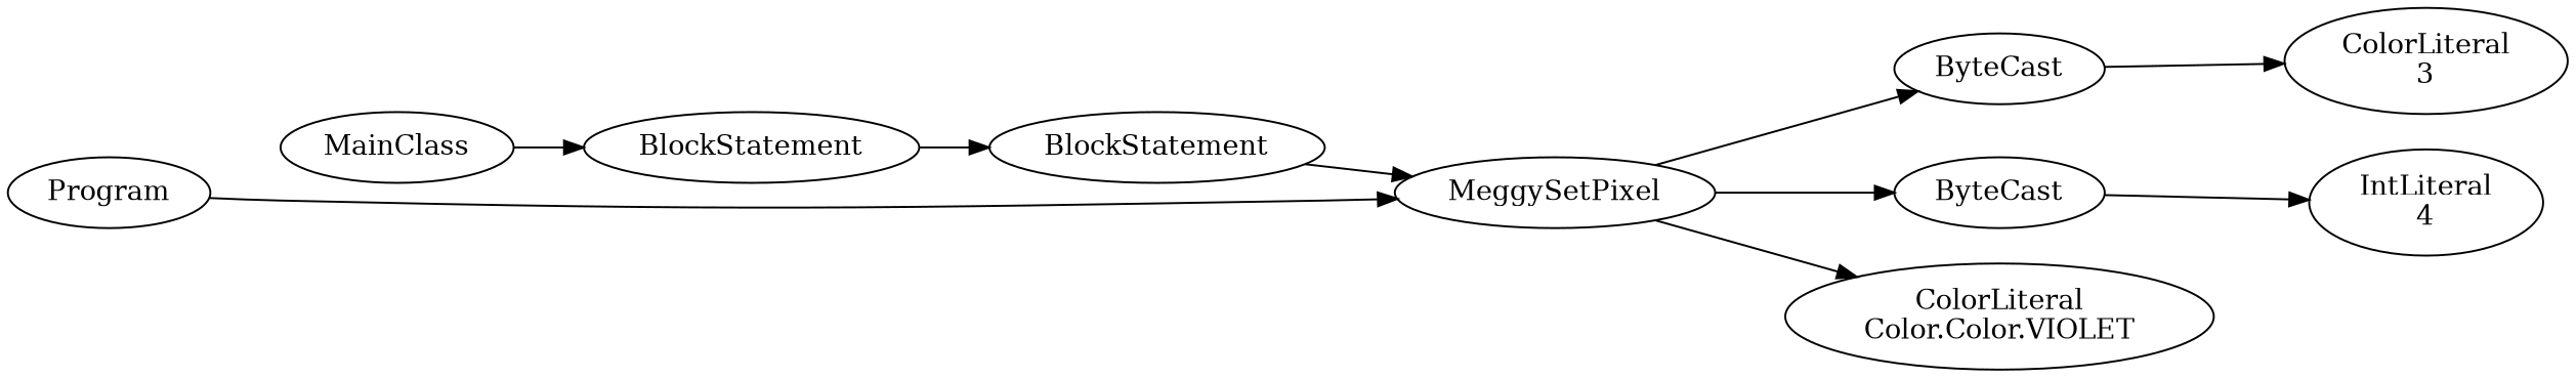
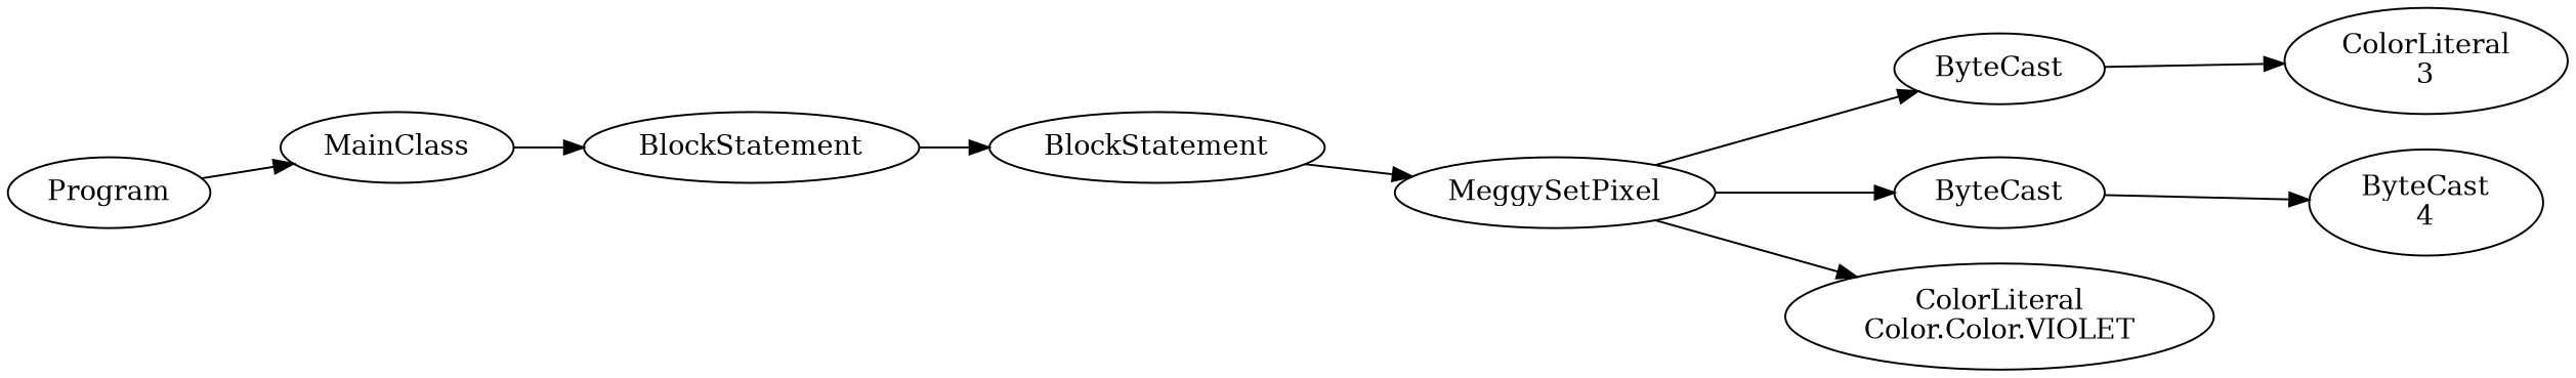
  digraph {
    fontname="DejaVu Serif"
    rankdir=LR
    node [fontname="DejaVu Serif"]
    edge [fontname="DejaVu Serif"]
    n1 [label=Program]
    n2 [label=MainClass]
    n3 [label=BlockStatement]
    n4 [label=BlockStatement]
    n5 [label=MeggySetPixel]
    n6 [label=ByteCast]
    n7 [label=ByteCast]
    n8 [label="ColorLiteral\nColor.Color.VIOLET"]
    n9 [label="ColorLiteral\n3"]
-   n10 [label="IntLiteral\n4"]
-   n1 -> n5
+   n10 [label="ByteCast\n4"]
+   n1 -> n2
    n2 -> n3
    n3 -> n4
    n4 -> n5
    n5 -> n6
    n5 -> n7
    n5 -> n8
    n6 -> n9
    n7 -> n10
  }
